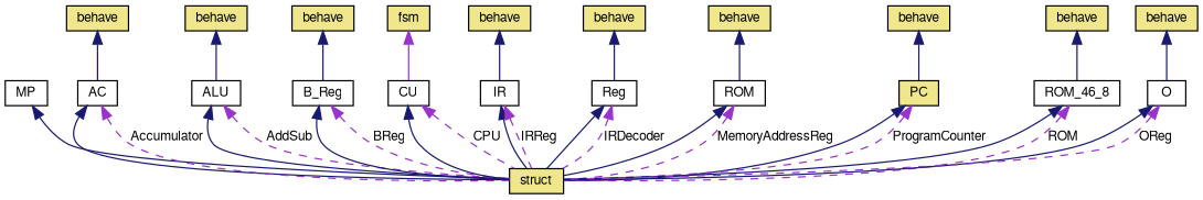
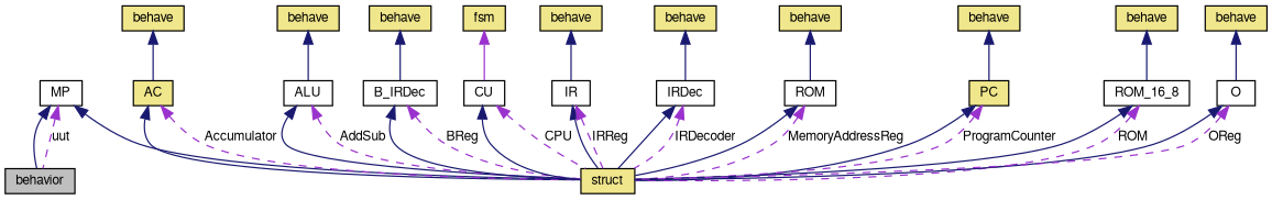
  digraph {
    node [color=black fillcolor=khaki fontname=FreeSans fontsize=10 shape=record style=filled]
    edge [color=midnightblue dir=back fontname=FreeSans fontsize=10 labelfontname=FreeSans labelfontsize=10 style=solid]
+   n1 [fillcolor=grey75 fontcolor=black height=0.2 label=behavior width=0.4]
    n2 [fillcolor=white height=0.2 label=MP width=0.4]
    n3 [height=0.2 label=struct width=0.4]
-   n4 [fillcolor=white height=0.2 label=AC width=0.4]
+   n4 [height=0.2 label=AC width=0.4]
    n5 [height=0.2 label=behave width=0.4]
    n6 [fillcolor=white height=0.2 label=ALU width=0.4]
    n7 [height=0.2 label=behave width=0.4]
-   n8 [fillcolor=white height=0.2 label=B_Reg width=0.4]
+   n8 [fillcolor=white height=0.2 label=B_IRDec width=0.4]
    n9 [height=0.2 label=behave width=0.4]
    n10 [fillcolor=white height=0.2 label=CU width=0.4]
    n11 [height=0.2 label=fsm width=0.4]
    n12 [fillcolor=white height=0.2 label=IR width=0.4]
    n13 [height=0.2 label=behave width=0.4]
-   n14 [fillcolor=white height=0.2 label=Reg width=0.4]
+   n14 [fillcolor=white height=0.2 label=IRDec width=0.4]
    n15 [height=0.2 label=behave width=0.4]
    n16 [fillcolor=white height=0.2 label=ROM width=0.4]
    n17 [height=0.2 label=behave width=0.4]
    n18 [height=0.2 label=PC width=0.4]
    n19 [height=0.2 label=behave width=0.4]
-   n20 [fillcolor=white height=0.2 label=ROM_46_8 width=0.4]
+   n20 [fillcolor=white height=0.2 label=ROM_16_8 width=0.4]
    n21 [height=0.2 label=behave width=0.4]
    n22 [fillcolor=white height=0.2 label=O width=0.4]
    n23 [height=0.2 label=behave width=0.4]
+   n2 -> n1
+   n2 -> n1 [color=darkorchid3 label=uut style=dashed]
    n2 -> n3
    n4 -> n3
    n4 -> n3 [color=darkorchid3 label=Accumulator style=dashed]
    n5 -> n4
    n6 -> n3
    n6 -> n3 [color=darkorchid3 label=AddSub style=dashed]
    n7 -> n6
    n8 -> n3
    n8 -> n3 [color=darkorchid3 label=BReg style=dashed]
    n9 -> n8
    n10 -> n3
    n10 -> n3 [color=darkorchid3 label=CPU style=dashed]
    n11 -> n10 [color=darkorchid3]
    n12 -> n3
    n12 -> n3 [color=darkorchid3 label=IRReg style=dashed]
    n13 -> n12
    n14 -> n3
    n14 -> n3 [color=darkorchid3 label=IRDecoder style=dashed]
    n15 -> n14
    n16 -> n3
    n16 -> n3 [color=darkorchid3 label=MemoryAddressReg style=dashed]
    n17 -> n16
    n18 -> n3
    n18 -> n3 [color=darkorchid3 label=ProgramCounter style=dashed]
    n19 -> n18
    n20 -> n3
    n20 -> n3 [color=darkorchid3 label=ROM style=dashed]
    n21 -> n20
    n22 -> n3
    n22 -> n3 [color=darkorchid3 label=OReg style=dashed]
    n23 -> n22
  }
